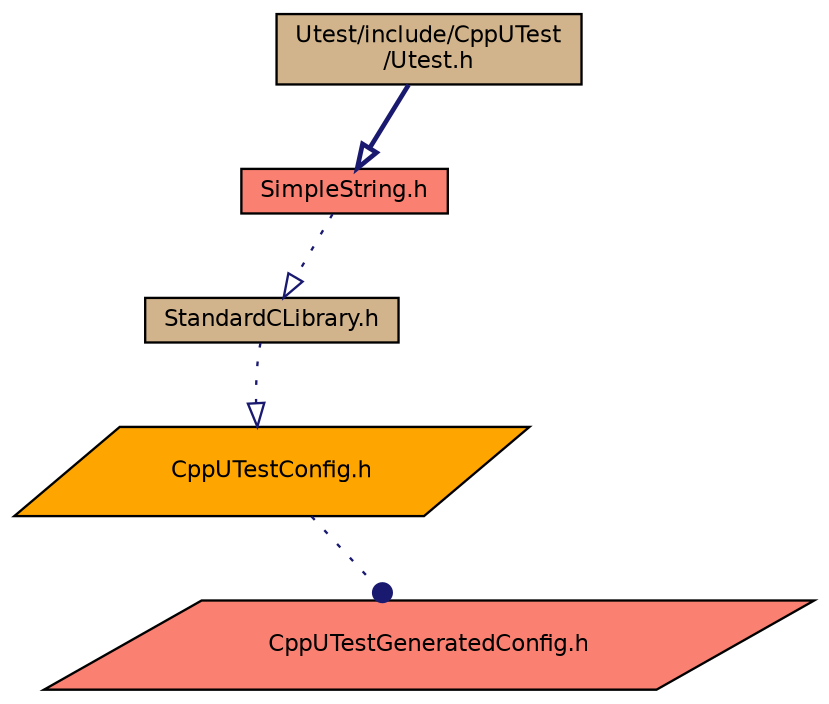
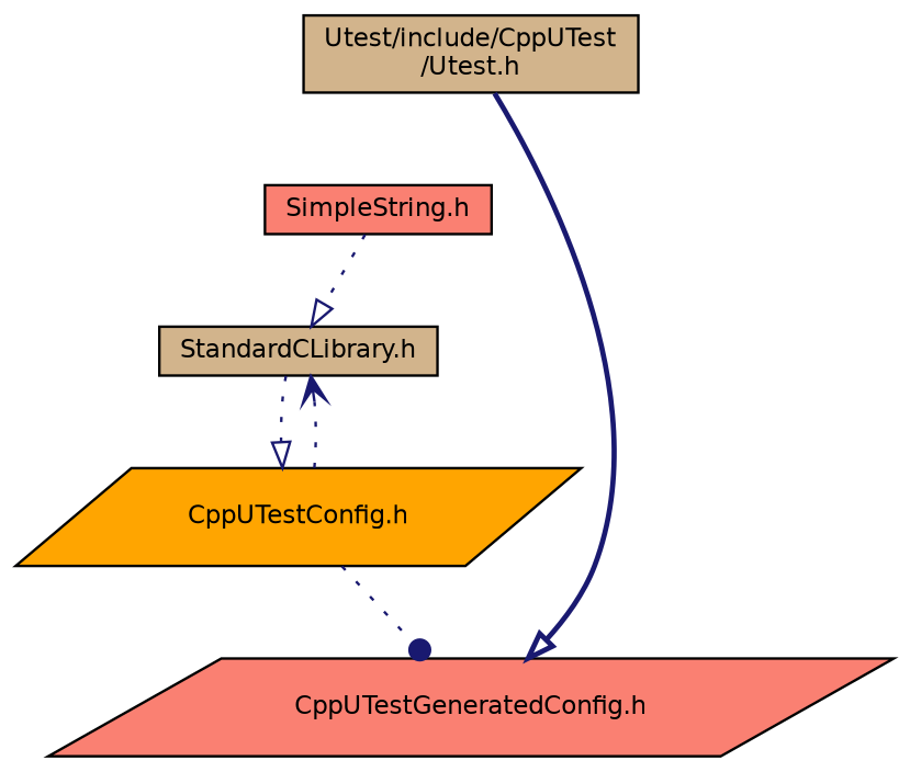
  digraph {
    node [color=black fillcolor=tan fontname=Helvetica fontsize=10 shape=box style=filled]
    edge [arrowhead=onormal color=midnightblue fontname=Helvetica fontsize=10 labelfontname=Helvetica labelfontsize=10 style=dotted]
    n1 [fontcolor=black height=0.2 label="Utest/include/CppUTest\l/Utest.h" width=0.4]
    n2 [fillcolor=salmon height=0.2 label="SimpleString.h" width=0.4]
    n3 [height=0.2 label="StandardCLibrary.h" width=0.4]
    n4 [fillcolor=orange height=0.2 label="CppUTestConfig.h" shape=parallelogram width=0.4]
    n5 [fillcolor=salmon height=0.2 label="CppUTestGeneratedConfig.h" shape=parallelogram width=0.4]
-   n1 -> n2 [style=bold]
+   n1 -> n5 [style=bold]
    n2 -> n3
    n3 -> n4
+   n4 -> n3 [arrowhead=vee]
    n4 -> n5 [arrowhead=dot]
  }
